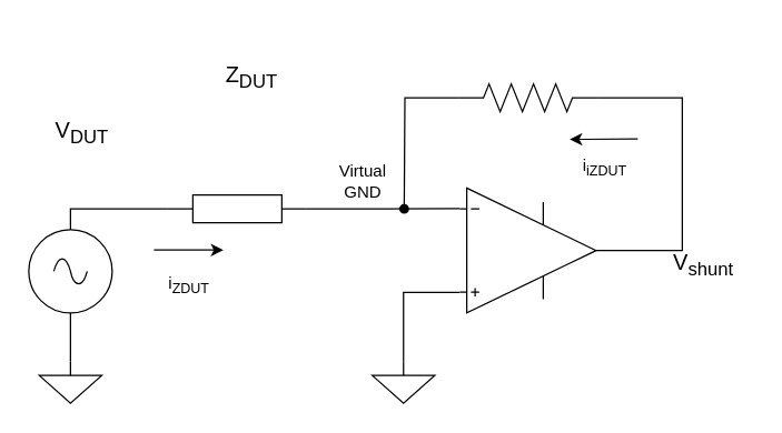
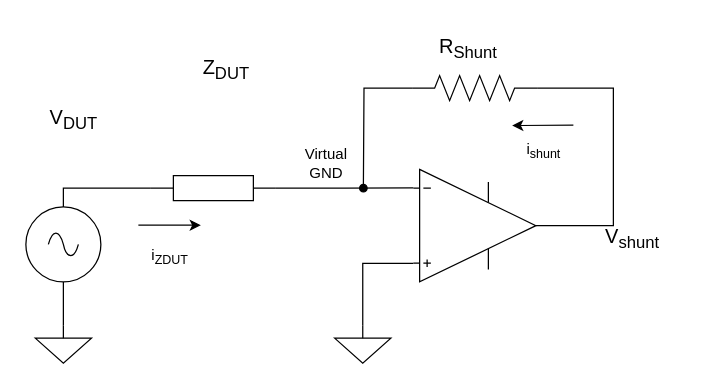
  <mxCell id="0" />
  <mxCell id="1" parent="0" />
  <mxCell id="2" value="" style="pointerEvents=1;verticalLabelPosition=bottom;shadow=0;dashed=0;align=center;html=1;verticalAlign=top;shape=mxgraph.electrical.signal_sources.source;aspect=fixed;points=[[0.5,0,0],[1,0.5,0],[0.5,1,0],[0,0.5,0]];elSignalType=ac;" vertex="1" parent="1"><mxGeometry x="20" y="165" width="60" height="60" as="geometry" /></mxCell>
  <mxCell id="3" value="" style="verticalLabelPosition=bottom;shadow=0;dashed=0;align=center;html=1;verticalAlign=top;shape=mxgraph.electrical.abstract.operational_amp_1;" vertex="1" parent="1"><mxGeometry x="330" y="135" width="98" height="90" as="geometry" /></mxCell>
  <mxCell id="4" value="" style="pointerEvents=1;verticalLabelPosition=bottom;shadow=0;dashed=0;align=center;html=1;verticalAlign=top;shape=mxgraph.electrical.resistors.resistor_1;" vertex="1" parent="1"><mxGeometry x="120" y="140" width="100" height="20" as="geometry" /></mxCell>
  <mxCell id="5" style="edgeStyle=orthogonalEdgeStyle;rounded=0;orthogonalLoop=1;jettySize=auto;html=1;exitX=1;exitY=0.5;exitDx=0;exitDy=0;exitPerimeter=0;entryX=0;entryY=0.165;entryDx=0;entryDy=0;entryPerimeter=0;endArrow=none;endFill=0;" edge="1" parent="1" source="4" target="3"><mxGeometry relative="1" as="geometry" /></mxCell>
  <mxCell id="6" style="edgeStyle=orthogonalEdgeStyle;rounded=0;orthogonalLoop=1;jettySize=auto;html=1;exitX=0;exitY=0.5;exitDx=0;exitDy=0;exitPerimeter=0;endArrow=oval;endFill=1;" edge="1" parent="1" source="7"><mxGeometry relative="1" as="geometry"><mxPoint x="290" y="150" as="targetPoint" /></mxGeometry></mxCell>
  <mxCell id="7" value="" style="pointerEvents=1;verticalLabelPosition=bottom;shadow=0;dashed=0;align=center;html=1;verticalAlign=top;shape=mxgraph.electrical.resistors.resistor_2;" vertex="1" parent="1"><mxGeometry x="329" y="60" width="100" height="20" as="geometry" /></mxCell>
  <mxCell id="8" style="edgeStyle=orthogonalEdgeStyle;rounded=0;orthogonalLoop=1;jettySize=auto;html=1;exitX=1;exitY=0.5;exitDx=0;exitDy=0;exitPerimeter=0;entryX=1;entryY=0.5;entryDx=0;entryDy=0;entryPerimeter=0;endArrow=none;endFill=0;" edge="1" parent="1" source="7" target="3"><mxGeometry relative="1" as="geometry"><Array as="points"><mxPoint x="490" y="70" /><mxPoint x="490" y="180" /></Array></mxGeometry></mxCell>
  <mxCell id="9" value="" style="pointerEvents=1;verticalLabelPosition=bottom;shadow=0;dashed=0;align=center;html=1;verticalAlign=top;shape=mxgraph.electrical.signal_sources.signal_ground;" vertex="1" parent="1"><mxGeometry x="267" y="260" width="45" height="30" as="geometry" /></mxCell>
  <mxCell id="10" style="edgeStyle=orthogonalEdgeStyle;rounded=0;orthogonalLoop=1;jettySize=auto;html=1;exitX=0;exitY=0.835;exitDx=0;exitDy=0;exitPerimeter=0;entryX=0.5;entryY=0;entryDx=0;entryDy=0;entryPerimeter=0;endArrow=none;endFill=0;" edge="1" parent="1" source="3" target="9"><mxGeometry relative="1" as="geometry" /></mxCell>
  <mxCell id="11" style="edgeStyle=orthogonalEdgeStyle;rounded=0;orthogonalLoop=1;jettySize=auto;html=1;entryX=0;entryY=0.5;entryDx=0;entryDy=0;entryPerimeter=0;endArrow=none;endFill=0;" edge="1" parent="1" source="2" target="4"><mxGeometry relative="1" as="geometry"><Array as="points"><mxPoint x="50" y="150" /></Array></mxGeometry></mxCell>
  <mxCell id="12" value="Virtual&lt;br&gt;&lt;div&gt;GND&lt;/div&gt;" style="text;html=1;align=center;verticalAlign=middle;resizable=0;points=[];autosize=1;strokeColor=none;fillColor=none;" vertex="1" parent="1"><mxGeometry x="230" y="110" width="60" height="40" as="geometry" /></mxCell>
  <mxCell id="13" value="&lt;font style=&quot;font-size: 16px;&quot;&gt;Z&lt;sub&gt;DUT&lt;/sub&gt;&lt;/font&gt;" style="text;html=1;align=center;verticalAlign=middle;resizable=0;points=[];autosize=1;strokeColor=none;fillColor=none;" vertex="1" parent="1"><mxGeometry x="150" y="35" width="60" height="40" as="geometry" /></mxCell>
+ <mxCell id="14" value="&lt;div style=&quot;text-align: center;&quot;&gt;&lt;span style=&quot;background-color: initial; font-size: 16px; text-wrap: nowrap;&quot;&gt;R&lt;sub&gt;Shunt&lt;/sub&gt;&lt;/span&gt;&lt;/div&gt;" style="text;whiteSpace=wrap;html=1;" vertex="1" parent="1"><mxGeometry x="349" y="20" width="60" height="40" as="geometry" /></mxCell>
  <mxCell id="15" value="&lt;font style=&quot;font-size: 16px;&quot;&gt;V&lt;sub&gt;shunt&lt;/sub&gt;&lt;/font&gt;" style="text;html=1;align=center;verticalAlign=middle;resizable=0;points=[];autosize=1;strokeColor=none;fillColor=none;" vertex="1" parent="1"><mxGeometry x="470" y="170" width="70" height="40" as="geometry" /></mxCell>
  <mxCell id="16" value="" style="pointerEvents=1;verticalLabelPosition=bottom;shadow=0;dashed=0;align=center;html=1;verticalAlign=top;shape=mxgraph.electrical.signal_sources.signal_ground;" vertex="1" parent="1"><mxGeometry x="27.5" y="260" width="45" height="30" as="geometry" /></mxCell>
  <mxCell id="17" style="edgeStyle=orthogonalEdgeStyle;rounded=0;orthogonalLoop=1;jettySize=auto;html=1;entryX=0.5;entryY=1;entryDx=0;entryDy=0;entryPerimeter=0;endArrow=none;endFill=0;" edge="1" parent="1" source="16" target="2"><mxGeometry relative="1" as="geometry" /></mxCell>
  <mxCell id="18" value="&lt;font style=&quot;font-size: 16px;&quot;&gt;V&lt;sub&gt;DUT&lt;/sub&gt;&lt;/font&gt;" style="text;html=1;align=center;verticalAlign=middle;resizable=0;points=[];autosize=1;strokeColor=none;fillColor=none;" vertex="1" parent="1"><mxGeometry x="27.5" y="75" width="60" height="40" as="geometry" /></mxCell>
  <mxCell id="19" value="" style="endArrow=classic;html=1;rounded=0;" edge="1" parent="1"><mxGeometry width="50" height="50" relative="1" as="geometry"><mxPoint x="110" y="179.66" as="sourcePoint" /><mxPoint x="160" y="179.66" as="targetPoint" /></mxGeometry></mxCell>
  <mxCell id="20" value="i&lt;sub&gt;ZDUT&lt;/sub&gt;" style="text;html=1;align=center;verticalAlign=middle;resizable=0;points=[];autosize=1;strokeColor=none;fillColor=none;" vertex="1" parent="1"><mxGeometry x="110" y="190" width="50" height="30" as="geometry" /></mxCell>
  <mxCell id="21" value="" style="endArrow=classic;html=1;rounded=0;" edge="1" parent="1"><mxGeometry width="50" height="50" relative="1" as="geometry"><mxPoint x="458" y="99.6" as="sourcePoint" /><mxPoint x="409" y="99.94" as="targetPoint" /></mxGeometry></mxCell>
- <mxCell id="22" value="i&lt;sub&gt;iZDUT&lt;/sub&gt;" style="text;html=1;align=center;verticalAlign=middle;resizable=0;points=[];autosize=1;strokeColor=none;fillColor=none;" vertex="1" parent="1"><mxGeometry x="409" y="105" width="50" height="30" as="geometry" /></mxCell>
+ <mxCell id="22" value="i&lt;sub&gt;shunt&lt;/sub&gt;" style="text;html=1;align=center;verticalAlign=middle;resizable=0;points=[];autosize=1;strokeColor=none;fillColor=none;" vertex="1" parent="1"><mxGeometry x="409" y="105" width="50" height="30" as="geometry" /></mxCell>
